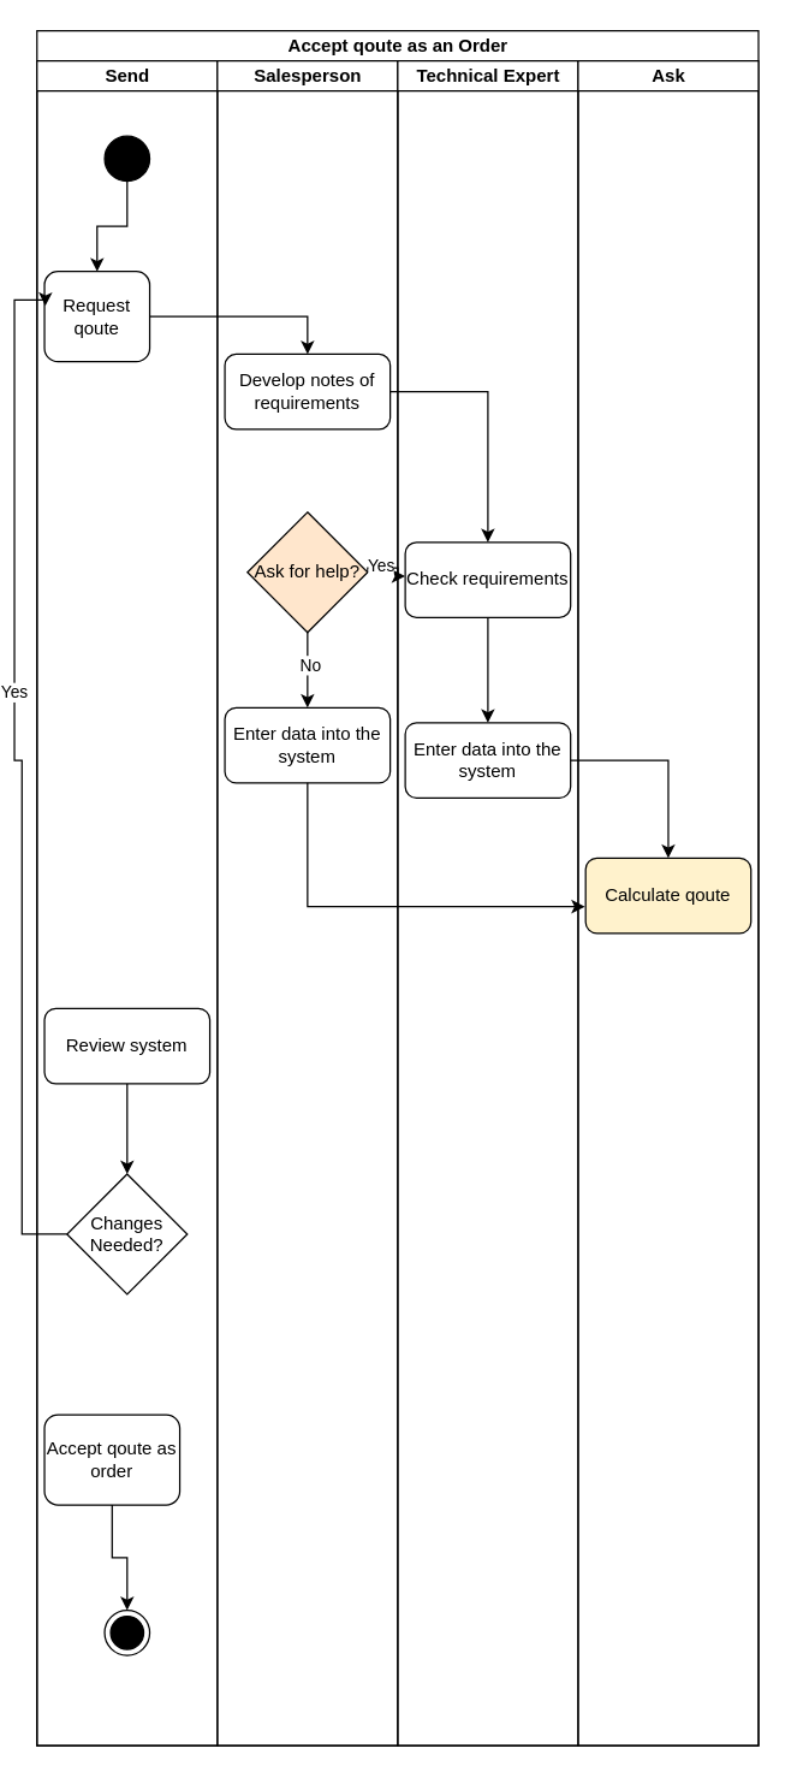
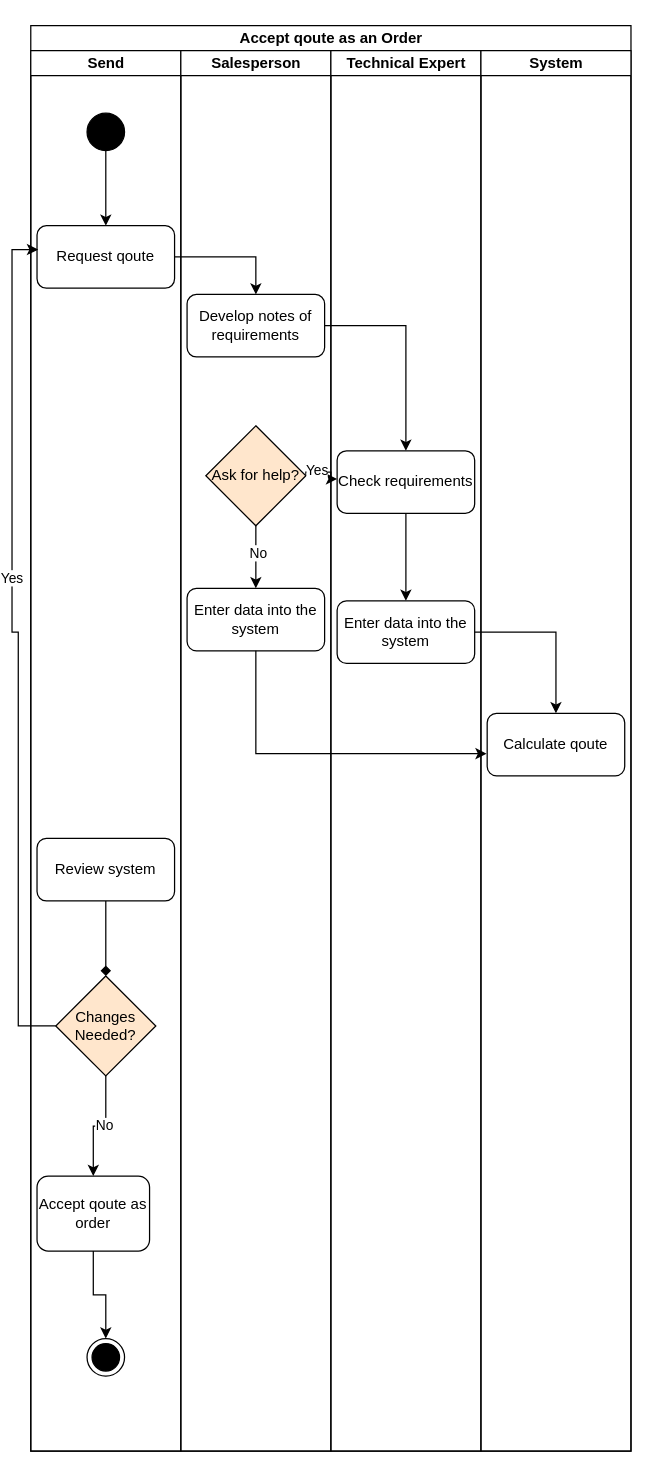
  <mxCell id="0" />
  <mxCell id="1" parent="0" />
  <mxCell id="2" value="Accept qoute as an Order" style="swimlane;childLayout=stackLayout;resizeParent=1;resizeParentMax=0;startSize=20;html=1;" vertex="1" parent="1"><mxGeometry x="20" y="20" width="480" height="1140" as="geometry" /></mxCell>
  <mxCell id="3" value="Send" style="swimlane;startSize=20;html=1;" vertex="1" parent="2"><mxGeometry y="20" width="120" height="1120" as="geometry" /></mxCell>
  <mxCell id="4" value="" style="edgeStyle=orthogonalEdgeStyle;rounded=0;orthogonalLoop=1;jettySize=auto;html=1;" edge="1" parent="3" source="5" target="6"><mxGeometry relative="1" as="geometry" /></mxCell>
  <mxCell id="5" value="" style="ellipse;fillColor=strokeColor;html=1;" vertex="1" parent="3"><mxGeometry x="45.0" y="50" width="30" height="30" as="geometry" /></mxCell>
- <mxCell id="6" value="Request qoute" style="rounded=1;whiteSpace=wrap;html=1;" vertex="1" parent="3"><mxGeometry x="5" y="140" width="70" height="60" as="geometry" /></mxCell>
- <mxCell id="7" value="" style="edgeStyle=orthogonalEdgeStyle;rounded=0;orthogonalLoop=1;jettySize=auto;html=1;" edge="1" parent="3" source="8" target="11"><mxGeometry relative="1" as="geometry" /></mxCell>
+ <mxCell id="6" value="Request qoute" style="rounded=1;whiteSpace=wrap;html=1;" vertex="1" parent="3"><mxGeometry x="5" y="140" width="110" height="50" as="geometry" /></mxCell>
+ <mxCell id="7" value="" style="edgeStyle=orthogonalEdgeStyle;rounded=0;orthogonalLoop=1;jettySize=auto;html=1;endArrow=diamond;" edge="1" parent="3" source="8" target="11"><mxGeometry relative="1" as="geometry" /></mxCell>
  <mxCell id="8" value="Review system" style="rounded=1;whiteSpace=wrap;html=1;" vertex="1" parent="3"><mxGeometry x="5" y="630" width="110" height="50" as="geometry" /></mxCell>
- <mxCell id="11" value="Changes Needed?" style="rhombus;whiteSpace=wrap;html=1;" vertex="1" parent="3"><mxGeometry x="20.0" y="740" width="80" height="80" as="geometry" /></mxCell>
+ <mxCell id="9" value="" style="edgeStyle=orthogonalEdgeStyle;rounded=0;orthogonalLoop=1;jettySize=auto;html=1;" edge="1" parent="3" source="11" target="13"><mxGeometry relative="1" as="geometry" /></mxCell>
+ <mxCell id="10" value="No" style="edgeLabel;html=1;align=center;verticalAlign=middle;resizable=0;points=[];" vertex="1" connectable="0" parent="9"><mxGeometry x="-0.064" y="-1" relative="1" as="geometry"><mxPoint as="offset" /></mxGeometry></mxCell>
+ <mxCell id="11" value="Changes Needed?" style="rhombus;whiteSpace=wrap;html=1;fillColor=#ffe6cc;" vertex="1" parent="3"><mxGeometry x="20.0" y="740" width="80" height="80" as="geometry" /></mxCell>
  <mxCell id="12" value="" style="edgeStyle=orthogonalEdgeStyle;rounded=0;orthogonalLoop=1;jettySize=auto;html=1;" edge="1" parent="3" source="13" target="14"><mxGeometry relative="1" as="geometry" /></mxCell>
  <mxCell id="13" value="Accept qoute as order" style="rounded=1;whiteSpace=wrap;html=1;" vertex="1" parent="3"><mxGeometry x="5" y="900" width="90" height="60" as="geometry" /></mxCell>
  <mxCell id="14" value="" style="ellipse;html=1;shape=endState;fillColor=strokeColor;" vertex="1" parent="3"><mxGeometry x="45.0" y="1030" width="30" height="30" as="geometry" /></mxCell>
  <mxCell id="15" style="edgeStyle=orthogonalEdgeStyle;rounded=0;orthogonalLoop=1;jettySize=auto;html=1;entryX=0.008;entryY=0.382;entryDx=0;entryDy=0;entryPerimeter=0;" edge="1" parent="3" source="11" target="6"><mxGeometry relative="1" as="geometry"><Array as="points"><mxPoint x="-10" y="780" /><mxPoint x="-10" y="465" /><mxPoint x="-15" y="465" /><mxPoint x="-15" y="159" /></Array></mxGeometry></mxCell>
  <mxCell id="16" value="Yes" style="edgeLabel;html=1;align=center;verticalAlign=middle;resizable=0;points=[];" vertex="1" connectable="0" parent="15"><mxGeometry x="0.163" y="1" relative="1" as="geometry"><mxPoint as="offset" /></mxGeometry></mxCell>
  <mxCell id="17" value="Salesperson" style="swimlane;startSize=20;html=1;" vertex="1" parent="2"><mxGeometry x="120" y="20" width="120" height="1120" as="geometry" /></mxCell>
  <mxCell id="18" value="" style="edgeStyle=orthogonalEdgeStyle;rounded=0;orthogonalLoop=1;jettySize=auto;html=1;" edge="1" parent="17" source="19" target="28"><mxGeometry relative="1" as="geometry" /></mxCell>
  <mxCell id="19" value="Develop notes of requirements" style="rounded=1;whiteSpace=wrap;html=1;" vertex="1" parent="17"><mxGeometry x="5" y="195" width="110" height="50" as="geometry" /></mxCell>
  <mxCell id="20" value="" style="edgeStyle=orthogonalEdgeStyle;rounded=0;orthogonalLoop=1;jettySize=auto;html=1;" edge="1" parent="17" source="22" target="23"><mxGeometry relative="1" as="geometry" /></mxCell>
  <mxCell id="21" value="No" style="edgeLabel;html=1;align=center;verticalAlign=middle;resizable=0;points=[];" vertex="1" connectable="0" parent="20"><mxGeometry x="-0.164" y="1" relative="1" as="geometry"><mxPoint as="offset" /></mxGeometry></mxCell>
  <mxCell id="22" value="Ask for help?" style="rhombus;whiteSpace=wrap;html=1;fillColor=#ffe6cc;" vertex="1" parent="17"><mxGeometry x="20.0" y="300" width="80" height="80" as="geometry" /></mxCell>
  <mxCell id="23" value="Enter data into the system" style="rounded=1;whiteSpace=wrap;html=1;" vertex="1" parent="17"><mxGeometry x="5" y="430" width="110" height="50" as="geometry" /></mxCell>
  <mxCell id="24" value="" style="edgeStyle=orthogonalEdgeStyle;rounded=0;orthogonalLoop=1;jettySize=auto;html=1;exitX=1;exitY=0.5;exitDx=0;exitDy=0;" edge="1" parent="17" source="22"><mxGeometry relative="1" as="geometry"><mxPoint x="100.0" y="337.5" as="sourcePoint" /><mxPoint x="125" y="342.5" as="targetPoint" /><Array as="points"><mxPoint x="100" y="337" /><mxPoint x="120" y="337" /><mxPoint x="120" y="343" /></Array></mxGeometry></mxCell>
  <mxCell id="25" value="Yes" style="edgeLabel;html=1;align=center;verticalAlign=middle;resizable=0;points=[];" vertex="1" connectable="0" parent="24"><mxGeometry x="-0.356" y="2" relative="1" as="geometry"><mxPoint as="offset" /></mxGeometry></mxCell>
  <mxCell id="26" value="Technical Expert" style="swimlane;startSize=20;html=1;" vertex="1" parent="2"><mxGeometry x="240" y="20" width="120" height="1120" as="geometry" /></mxCell>
  <mxCell id="27" value="" style="edgeStyle=orthogonalEdgeStyle;rounded=0;orthogonalLoop=1;jettySize=auto;html=1;" edge="1" parent="26" source="28" target="29"><mxGeometry relative="1" as="geometry" /></mxCell>
  <mxCell id="28" value="Check requirements" style="rounded=1;whiteSpace=wrap;html=1;" vertex="1" parent="26"><mxGeometry x="5" y="320" width="110" height="50" as="geometry" /></mxCell>
  <mxCell id="29" value="Enter data into the system" style="rounded=1;whiteSpace=wrap;html=1;" vertex="1" parent="26"><mxGeometry x="5" y="440" width="110" height="50" as="geometry" /></mxCell>
- <mxCell id="30" value="Ask" style="swimlane;startSize=20;html=1;" vertex="1" parent="2"><mxGeometry x="360" y="20" width="120" height="1120" as="geometry" /></mxCell>
- <mxCell id="31" value="Calculate qoute" style="rounded=1;whiteSpace=wrap;html=1;fillColor=#fff2cc;" vertex="1" parent="30"><mxGeometry x="5" y="530" width="110" height="50" as="geometry" /></mxCell>
+ <mxCell id="30" value="System" style="swimlane;startSize=20;html=1;" vertex="1" parent="2"><mxGeometry x="360" y="20" width="120" height="1120" as="geometry" /></mxCell>
+ <mxCell id="31" value="Calculate qoute" style="rounded=1;whiteSpace=wrap;html=1;" vertex="1" parent="30"><mxGeometry x="5" y="530" width="110" height="50" as="geometry" /></mxCell>
  <mxCell id="32" style="edgeStyle=orthogonalEdgeStyle;rounded=0;orthogonalLoop=1;jettySize=auto;html=1;entryX=0.5;entryY=0;entryDx=0;entryDy=0;" edge="1" parent="2" source="29" target="31"><mxGeometry relative="1" as="geometry" /></mxCell>
  <mxCell id="33" style="edgeStyle=orthogonalEdgeStyle;rounded=0;orthogonalLoop=1;jettySize=auto;html=1;entryX=0.5;entryY=0;entryDx=0;entryDy=0;" edge="1" parent="2" source="6" target="19"><mxGeometry relative="1" as="geometry" /></mxCell>
  <mxCell id="34" style="edgeStyle=orthogonalEdgeStyle;rounded=0;orthogonalLoop=1;jettySize=auto;html=1;entryX=-0.004;entryY=0.644;entryDx=0;entryDy=0;entryPerimeter=0;" edge="1" parent="2" source="23" target="31"><mxGeometry relative="1" as="geometry"><Array as="points"><mxPoint x="180" y="582" /></Array></mxGeometry></mxCell>
